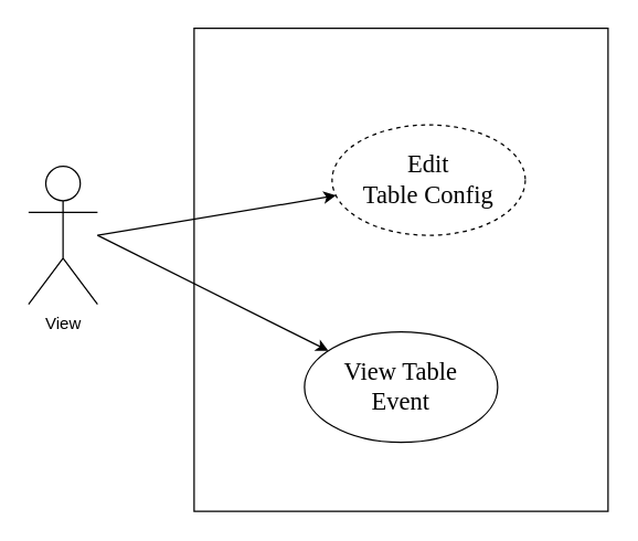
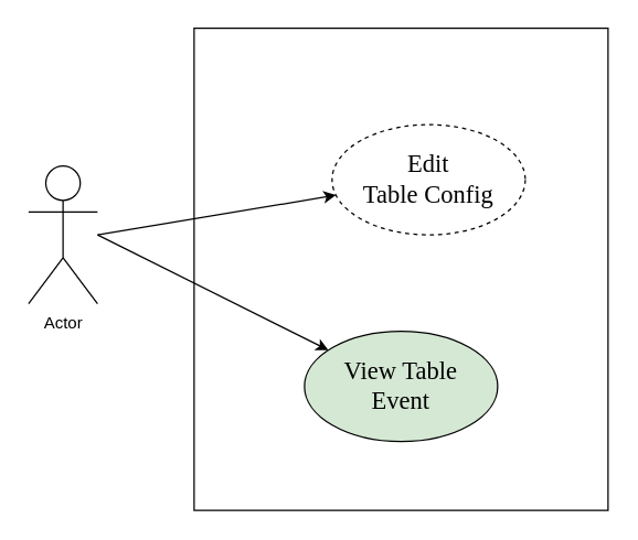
  <mxCell id="0" />
  <mxCell id="1" parent="0" />
  <mxCell id="2" value="" style="rounded=0;whiteSpace=wrap;html=1;" parent="1" vertex="1"><mxGeometry x="140" y="20" width="300" height="350" as="geometry" /></mxCell>
- <mxCell id="3" value="View" style="shape=umlActor;verticalLabelPosition=bottom;verticalAlign=top;html=1;" parent="1" vertex="1"><mxGeometry x="20" y="120" width="50" height="100" as="geometry" /></mxCell>
+ <mxCell id="3" value="Actor" style="shape=umlActor;verticalLabelPosition=bottom;verticalAlign=top;html=1;" parent="1" vertex="1"><mxGeometry x="20" y="120" width="50" height="100" as="geometry" /></mxCell>
  <mxCell id="4" value="&lt;span style=&quot;font-family: &amp;quot;Comic Sans MS&amp;quot;; font-size: 18px;&quot;&gt;Edit&lt;/span&gt;&lt;br style=&quot;font-family: &amp;quot;Comic Sans MS&amp;quot;; font-size: 18px;&quot;&gt;&lt;span style=&quot;font-family: &amp;quot;Comic Sans MS&amp;quot;; font-size: 18px;&quot;&gt;Table Config&lt;/span&gt;" style="ellipse;whiteSpace=wrap;html=1;dashed=1;" parent="1" vertex="1"><mxGeometry x="240" y="90" width="140" height="80" as="geometry" /></mxCell>
- <mxCell id="5" value="&lt;span style=&quot;font-family: &amp;quot;Comic Sans MS&amp;quot;; font-size: 18px;&quot;&gt;View Table&lt;/span&gt;&lt;br style=&quot;font-family: &amp;quot;Comic Sans MS&amp;quot;; font-size: 18px;&quot;&gt;&lt;span style=&quot;font-family: &amp;quot;Comic Sans MS&amp;quot;; font-size: 18px;&quot;&gt;Event&lt;/span&gt;" style="ellipse;whiteSpace=wrap;html=1;" parent="1" vertex="1"><mxGeometry x="220" y="240" width="140" height="80" as="geometry" /></mxCell>
+ <mxCell id="5" value="&lt;span style=&quot;font-family: &amp;quot;Comic Sans MS&amp;quot;; font-size: 18px;&quot;&gt;View Table&lt;/span&gt;&lt;br style=&quot;font-family: &amp;quot;Comic Sans MS&amp;quot;; font-size: 18px;&quot;&gt;&lt;span style=&quot;font-family: &amp;quot;Comic Sans MS&amp;quot;; font-size: 18px;&quot;&gt;Event&lt;/span&gt;" style="ellipse;whiteSpace=wrap;html=1;fillColor=#d5e8d4;" parent="1" vertex="1"><mxGeometry x="220" y="240" width="140" height="80" as="geometry" /></mxCell>
  <mxCell id="6" value="" style="endArrow=classic;html=1;" parent="1" target="4" edge="1"><mxGeometry width="50" height="50" relative="1" as="geometry"><mxPoint x="70" y="170" as="sourcePoint" /><mxPoint x="440" y="220" as="targetPoint" /></mxGeometry></mxCell>
  <mxCell id="7" value="" style="endArrow=classic;html=1;" parent="1" target="5" edge="1"><mxGeometry width="50" height="50" relative="1" as="geometry"><mxPoint x="70" y="170" as="sourcePoint" /><mxPoint x="440" y="220" as="targetPoint" /></mxGeometry></mxCell>
